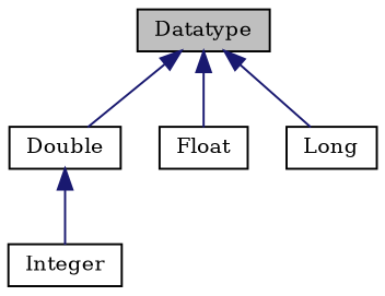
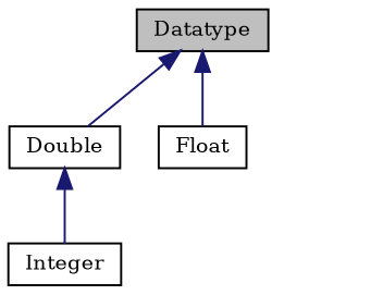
  digraph {
    fontname="DejaVu Serif"
    node [color=black fillcolor=white fontname="DejaVu Serif" fontsize=10 shape=record style=filled]
    edge [color=midnightblue dir=back fontname="DejaVu Serif" fontsize=10 labelfontname=Helvetica labelfontsize=10 style=solid]
    n1 [fillcolor=grey75 fontcolor=black height=0.2 label=Datatype width=0.4]
    n2 [height=0.2 label=Double width=0.4]
    n3 [height=0.2 label=Float width=0.4]
-   n4 [height=0.2 label=Long width=0.4]
    n5 [height=0.2 label=Integer width=0.4]
    n1 -> n2
    n1 -> n3
-   n1 -> n4
    n2 -> n5
  }
